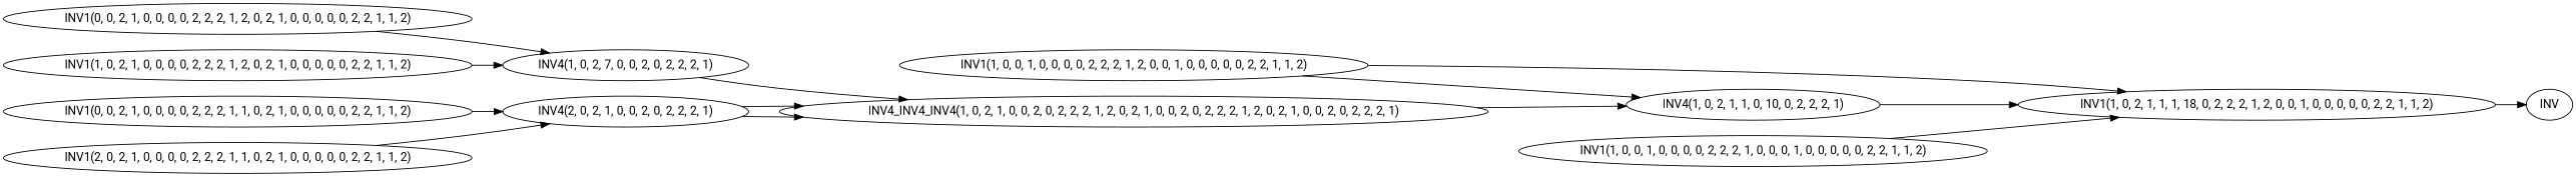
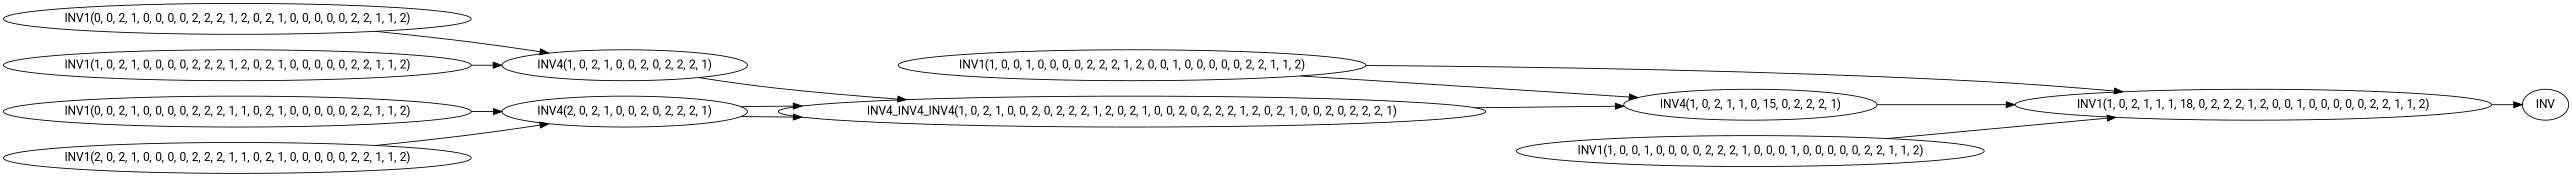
  digraph {
    fontname=Roboto
    rankdir=LR
    node [fontname=Roboto]
    edge [fontname=Roboto]
    n1 [label=INV]
    n2 [label="INV1(1, 0, 2, 1, 1, 1, 18, 0, 2, 2, 2, 1, 2, 0, 0, 1, 0, 0, 0, 0, 0, 2, 2, 1, 1, 2)"]
-   n3 [label="INV4(1, 0, 2, 1, 1, 0, 10, 0, 2, 2, 2, 1)"]
+   n3 [label="INV4(1, 0, 2, 1, 1, 0, 15, 0, 2, 2, 2, 1)"]
    n4 [label="INV1(1, 0, 0, 1, 0, 0, 0, 0, 2, 2, 2, 1, 0, 0, 0, 1, 0, 0, 0, 0, 0, 2, 2, 1, 1, 2)"]
    n5 [label="INV1(1, 0, 0, 1, 0, 0, 0, 0, 2, 2, 2, 1, 2, 0, 0, 1, 0, 0, 0, 0, 0, 2, 2, 1, 1, 2)"]
    n6 [label="INV4_INV4_INV4(1, 0, 2, 1, 0, 0, 2, 0, 2, 2, 2, 1, 2, 0, 2, 1, 0, 0, 2, 0, 2, 2, 2, 1, 2, 0, 2, 1, 0, 0, 2, 0, 2, 2, 2, 1)"]
-   n7 [label="INV4(1, 0, 2, 7, 0, 0, 2, 0, 2, 2, 2, 1)"]
+   n7 [label="INV4(1, 0, 2, 1, 0, 0, 2, 0, 2, 2, 2, 1)"]
    n8 [label="INV4(2, 0, 2, 1, 0, 0, 2, 0, 2, 2, 2, 1)"]
    n9 [label="INV1(0, 0, 2, 1, 0, 0, 0, 0, 2, 2, 2, 1, 2, 0, 2, 1, 0, 0, 0, 0, 0, 2, 2, 1, 1, 2)"]
    n10 [label="INV1(1, 0, 2, 1, 0, 0, 0, 0, 2, 2, 2, 1, 2, 0, 2, 1, 0, 0, 0, 0, 0, 2, 2, 1, 1, 2)"]
    n11 [label="INV1(0, 0, 2, 1, 0, 0, 0, 0, 2, 2, 2, 1, 1, 0, 2, 1, 0, 0, 0, 0, 0, 2, 2, 1, 1, 2)"]
    n12 [label="INV1(2, 0, 2, 1, 0, 0, 0, 0, 2, 2, 2, 1, 1, 0, 2, 1, 0, 0, 0, 0, 0, 2, 2, 1, 1, 2)"]
    n2 -> n1
    n3 -> n2
    n4 -> n2
    n5 -> n2
    n5 -> n3
    n6 -> n3
    n7 -> n6
    n8 -> n6
    n8 -> n6
    n9 -> n7
    n10 -> n7
    n11 -> n8
    n12 -> n8
  }
